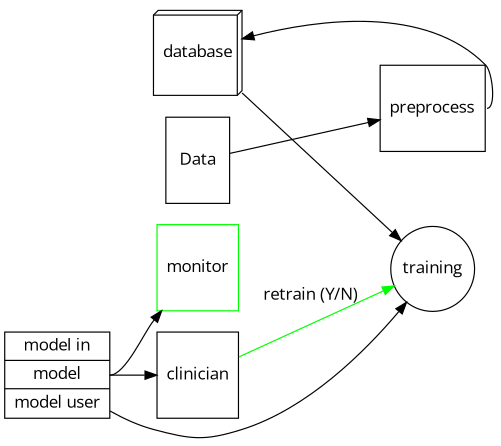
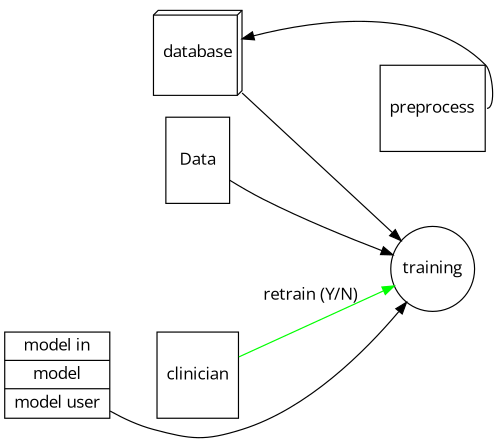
  digraph {
    fontname="Open Sans"
    rankdir=LR
    node [fontname="Open Sans" shape=record]
    edge [fontname="Open Sans"]
    n1 [height=1 label=Data]
    database [height=1 shape=box3d]
    preprocess [height=1]
    training [height=1 shape=oval]
    n5 [height=1 label="model in|model|model user"]
    clinician [height=1]
-   monitor [color=green height=1]
    subgraph sub_1 {
      rank=same
      n1
      database
    }
-   n1 -> preprocess
+   n1 -> training
    database -> training
    preprocess -> database [tailport=e]
    n5 -> training
-   n5 -> clinician [tailport=e]
-   n5 -> monitor [tailport=e]
    clinician -> training [color=green label="retrain (Y/N)"]
  }
